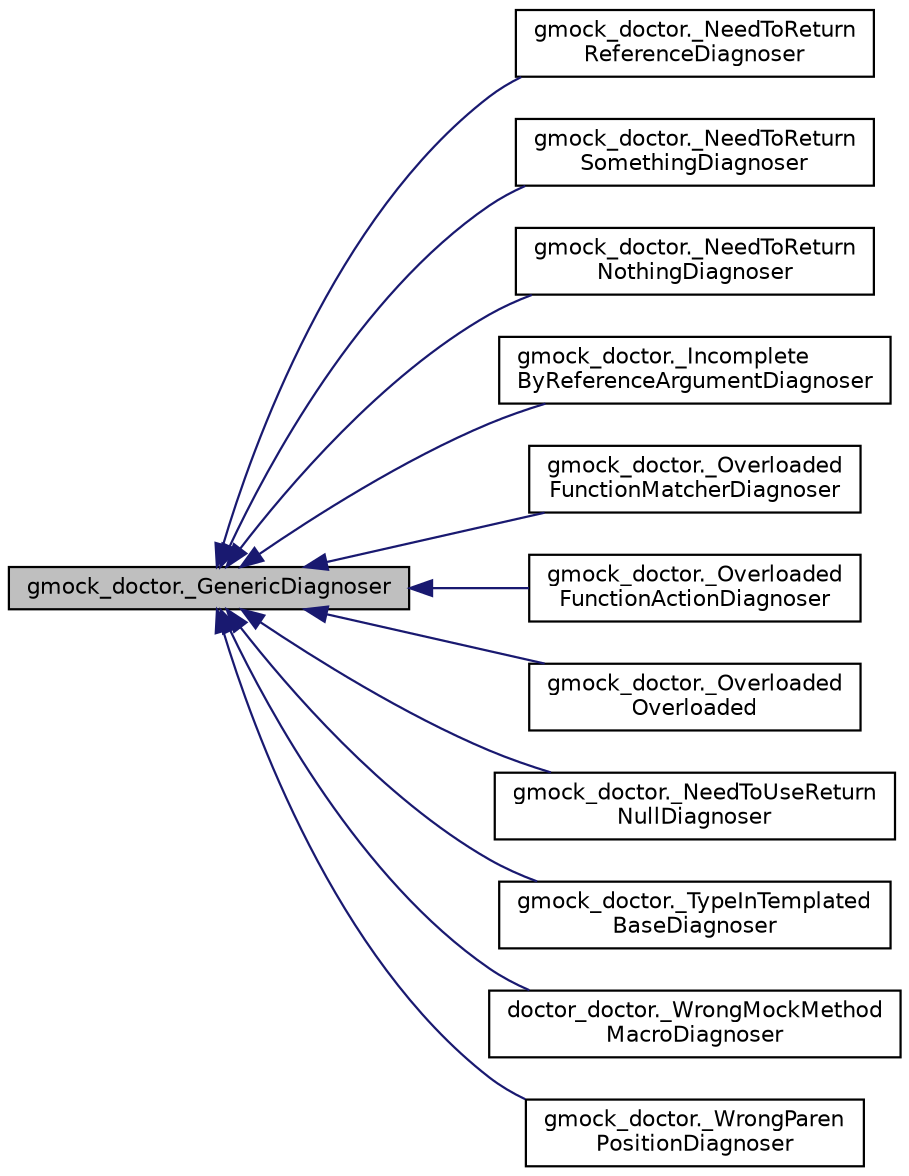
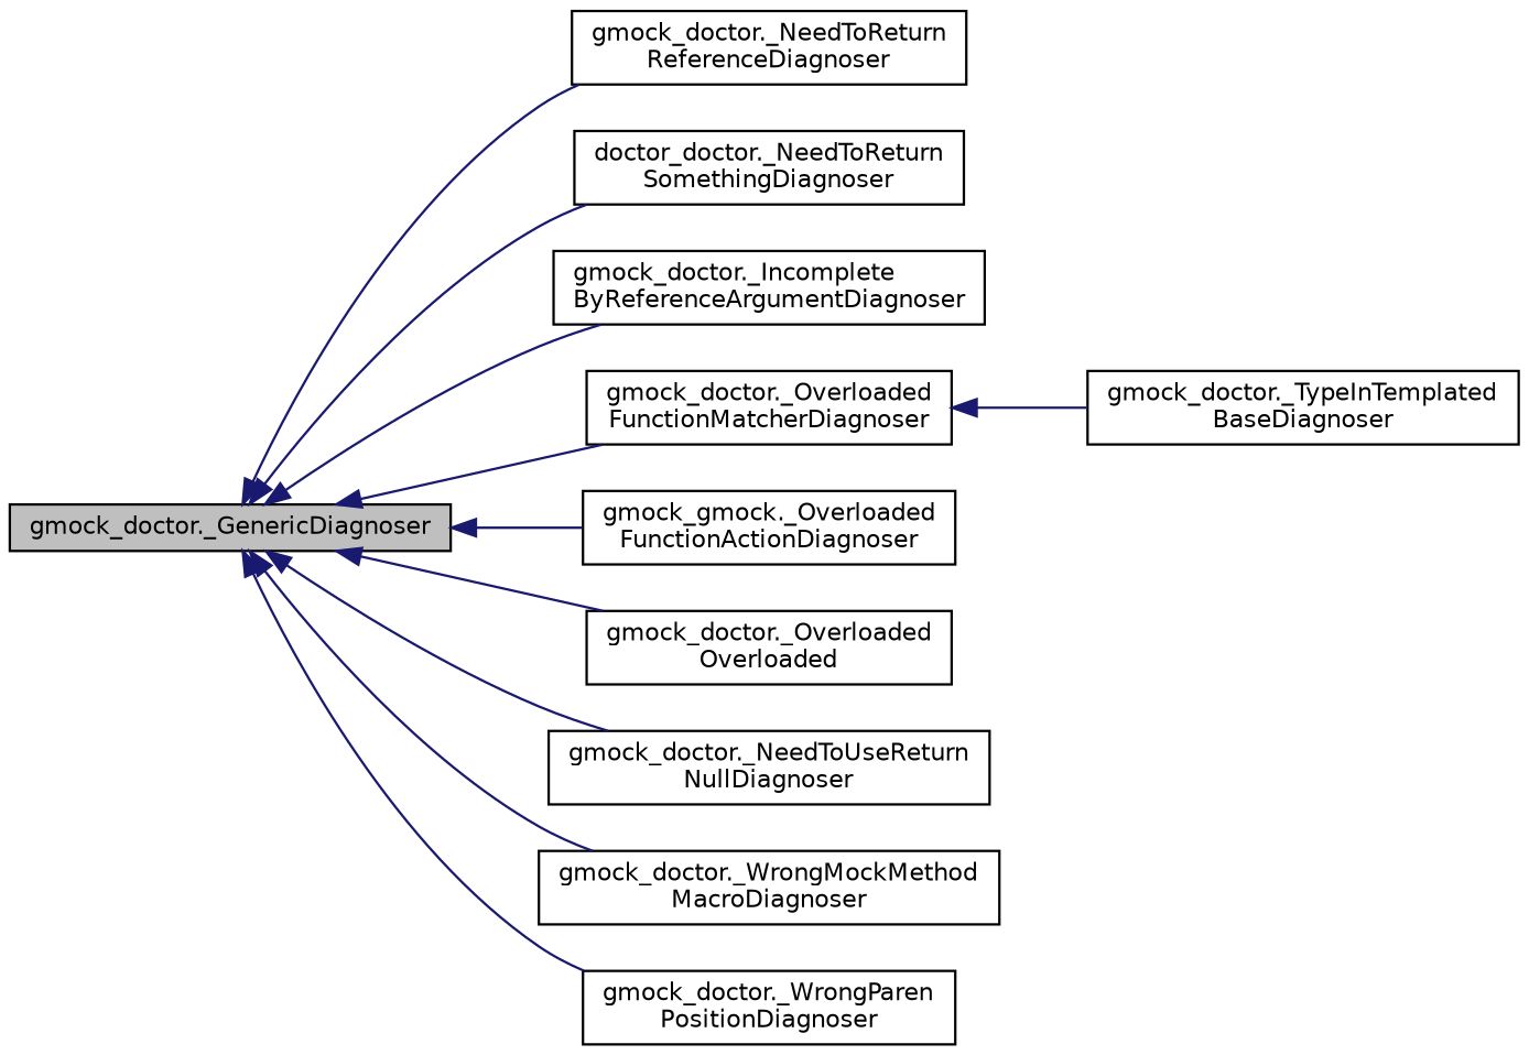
  digraph {
    rankdir=LR
    node [color=black fillcolor=white fontname=Helvetica fontsize=10 shape=record style=filled]
    edge [color=midnightblue dir=back fontname=Helvetica fontsize=10 labelfontname=Helvetica labelfontsize=10 style=solid]
    n1 [fillcolor=grey75 fontcolor=black height=0.2 label="gmock_doctor._GenericDiagnoser" width=0.4]
    n2 [height=0.2 label="gmock_doctor._NeedToReturn\lReferenceDiagnoser" width=0.4]
-   n3 [height=0.2 label="gmock_doctor._NeedToReturn\lSomethingDiagnoser" width=0.4]
-   n4 [height=0.2 label="gmock_doctor._NeedToReturn\lNothingDiagnoser" width=0.4]
+   n3 [height=0.2 label="doctor_doctor._NeedToReturn\lSomethingDiagnoser" width=0.4]
    n5 [height=0.2 label="gmock_doctor._Incomplete\lByReferenceArgumentDiagnoser" width=0.4]
    n6 [height=0.2 label="gmock_doctor._Overloaded\lFunctionMatcherDiagnoser" width=0.4]
-   n7 [height=0.2 label="gmock_doctor._Overloaded\lFunctionActionDiagnoser" width=0.4]
+   n7 [height=0.2 label="gmock_gmock._Overloaded\lFunctionActionDiagnoser" width=0.4]
    n8 [height=0.2 label="gmock_doctor._Overloaded\lOverloaded" width=0.4]
    n9 [height=0.2 label="gmock_doctor._NeedToUseReturn\lNullDiagnoser" width=0.4]
    n10 [height=0.2 label="gmock_doctor._TypeInTemplated\lBaseDiagnoser" width=0.4]
-   n11 [height=0.2 label="doctor_doctor._WrongMockMethod\lMacroDiagnoser" width=0.4]
+   n11 [height=0.2 label="gmock_doctor._WrongMockMethod\lMacroDiagnoser" width=0.4]
    n12 [height=0.2 label="gmock_doctor._WrongParen\lPositionDiagnoser" width=0.4]
    n1 -> n2
    n1 -> n3
-   n1 -> n4
    n1 -> n5
    n1 -> n6
    n1 -> n7
    n1 -> n8
    n1 -> n9
-   n1 -> n10
+   n6 -> n10
    n1 -> n11
    n1 -> n12
  }
